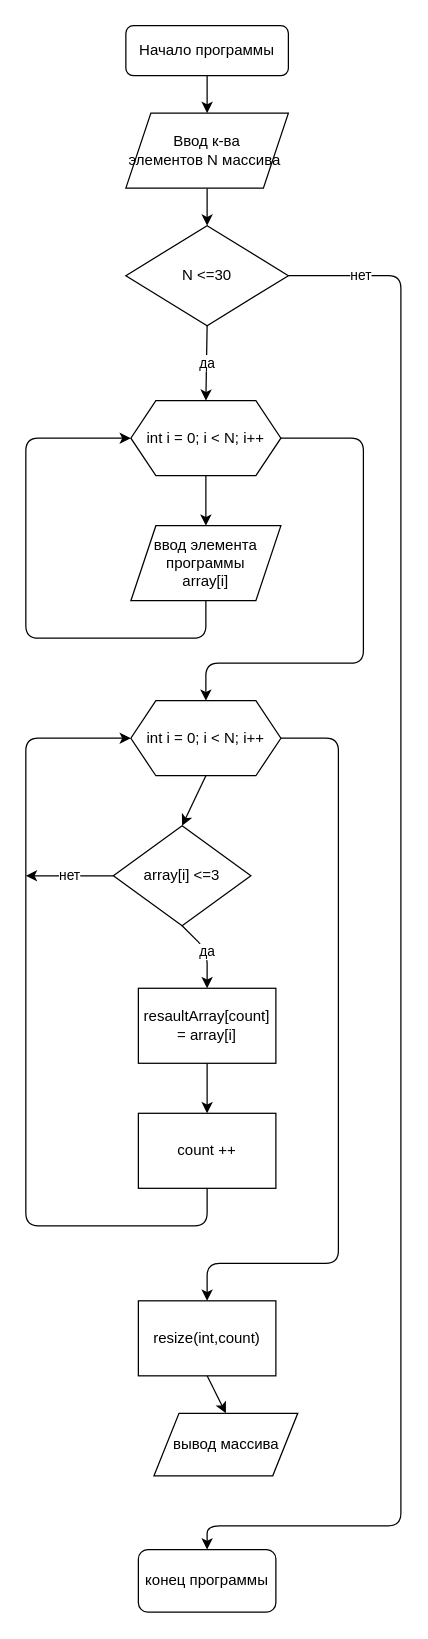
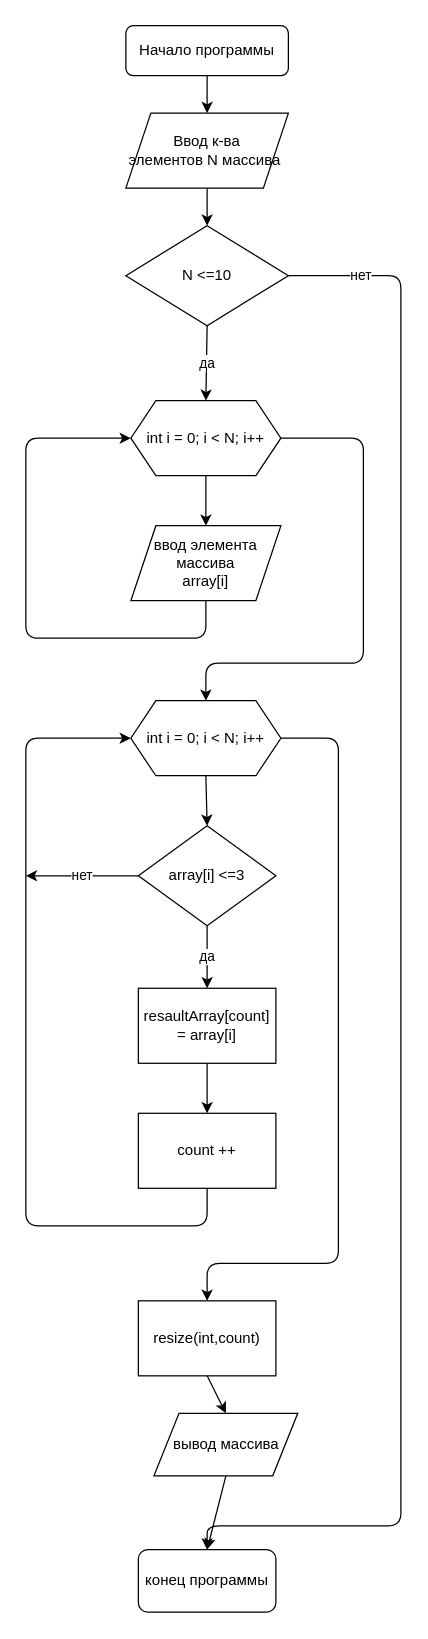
  <mxCell id="0" />
  <mxCell id="1" parent="0" />
  <mxCell id="2" style="edgeStyle=none;html=1;exitX=0.5;exitY=1;exitDx=0;exitDy=0;entryX=0.5;entryY=0;entryDx=0;entryDy=0;" parent="1" source="3" target="5" edge="1"><mxGeometry relative="1" as="geometry" /></mxCell>
  <mxCell id="3" value="Начало программы" style="rounded=1;whiteSpace=wrap;html=1;" parent="1" vertex="1"><mxGeometry x="100" y="20" width="130" height="40" as="geometry" /></mxCell>
  <mxCell id="4" style="edgeStyle=none;html=1;exitX=0.5;exitY=1;exitDx=0;exitDy=0;entryX=0.5;entryY=0;entryDx=0;entryDy=0;" parent="1" source="5" target="25" edge="1"><mxGeometry relative="1" as="geometry" /></mxCell>
  <mxCell id="5" value="Ввод к-ва &lt;br&gt;элементов N массива&amp;nbsp;" style="shape=parallelogram;perimeter=parallelogramPerimeter;whiteSpace=wrap;html=1;fixedSize=1;" parent="1" vertex="1"><mxGeometry x="100" y="90" width="130" height="60" as="geometry" /></mxCell>
  <mxCell id="6" style="edgeStyle=none;html=1;exitX=0.5;exitY=1;exitDx=0;exitDy=0;entryX=0.5;entryY=0;entryDx=0;entryDy=0;" parent="1" source="8" target="10" edge="1"><mxGeometry relative="1" as="geometry" /></mxCell>
  <mxCell id="7" style="edgeStyle=none;html=1;exitX=1;exitY=0.5;exitDx=0;exitDy=0;entryX=0.5;entryY=0;entryDx=0;entryDy=0;" parent="1" source="8" target="13" edge="1"><mxGeometry relative="1" as="geometry"><Array as="points"><mxPoint x="290" y="350" /><mxPoint x="290" y="530" /><mxPoint x="164" y="530" /></Array></mxGeometry></mxCell>
  <mxCell id="8" value="int i = 0; i &amp;lt; N; i++" style="shape=hexagon;perimeter=hexagonPerimeter2;whiteSpace=wrap;html=1;fixedSize=1;" parent="1" vertex="1"><mxGeometry x="104" y="320" width="120" height="60" as="geometry" /></mxCell>
  <mxCell id="9" style="edgeStyle=none;html=1;exitX=0.5;exitY=1;exitDx=0;exitDy=0;entryX=0;entryY=0.5;entryDx=0;entryDy=0;" parent="1" source="10" target="8" edge="1"><mxGeometry relative="1" as="geometry"><mxPoint x="140" y="530" as="targetPoint" /><Array as="points"><mxPoint x="164" y="510" /><mxPoint x="90" y="510" /><mxPoint x="20" y="510" /><mxPoint x="20" y="350" /></Array></mxGeometry></mxCell>
- <mxCell id="10" value="ввод элемента программы&lt;br&gt;array[i]" style="shape=parallelogram;perimeter=parallelogramPerimeter;whiteSpace=wrap;html=1;fixedSize=1;" parent="1" vertex="1"><mxGeometry x="104" y="420" width="120" height="60" as="geometry" /></mxCell>
+ <mxCell id="10" value="ввод элемента массива&lt;br&gt;array[i]" style="shape=parallelogram;perimeter=parallelogramPerimeter;whiteSpace=wrap;html=1;fixedSize=1;" parent="1" vertex="1"><mxGeometry x="104" y="420" width="120" height="60" as="geometry" /></mxCell>
  <mxCell id="11" style="edgeStyle=none;html=1;exitX=0.5;exitY=1;exitDx=0;exitDy=0;entryX=0.5;entryY=0;entryDx=0;entryDy=0;" parent="1" source="13" target="16" edge="1"><mxGeometry relative="1" as="geometry" /></mxCell>
  <mxCell id="12" style="edgeStyle=none;html=1;exitX=1;exitY=0.5;exitDx=0;exitDy=0;entryX=0.5;entryY=0;entryDx=0;entryDy=0;" edge="1" parent="1" source="13" target="28"><mxGeometry relative="1" as="geometry"><Array as="points"><mxPoint x="270" y="590" /><mxPoint x="270" y="820" /><mxPoint x="270" y="1010" /><mxPoint x="165" y="1010" /></Array></mxGeometry></mxCell>
  <mxCell id="13" value="int i = 0; i &amp;lt; N; i++" style="shape=hexagon;perimeter=hexagonPerimeter2;whiteSpace=wrap;html=1;fixedSize=1;" parent="1" vertex="1"><mxGeometry x="104" y="560" width="120" height="60" as="geometry" /></mxCell>
  <mxCell id="14" value="да" style="edgeStyle=none;html=1;exitX=0.5;exitY=1;exitDx=0;exitDy=0;entryX=0.5;entryY=0;entryDx=0;entryDy=0;" parent="1" source="16" edge="1"><mxGeometry relative="1" as="geometry"><mxPoint x="165" y="790" as="targetPoint" /><Array as="points"><mxPoint x="165" y="760" /></Array></mxGeometry></mxCell>
  <mxCell id="15" value="нет" style="edgeStyle=none;html=1;exitX=0;exitY=0.5;exitDx=0;exitDy=0;" parent="1" source="16" edge="1"><mxGeometry relative="1" as="geometry"><mxPoint x="20" y="700" as="targetPoint" /></mxGeometry></mxCell>
- <mxCell id="16" value="array[i] &amp;lt;=3" style="rhombus;whiteSpace=wrap;html=1;" parent="1" vertex="1"><mxGeometry x="90" y="660" width="110" height="80" as="geometry" /></mxCell>
+ <mxCell id="16" value="array[i] &amp;lt;=3" style="rhombus;whiteSpace=wrap;html=1;" parent="1" vertex="1"><mxGeometry x="110" y="660" width="110" height="80" as="geometry" /></mxCell>
  <mxCell id="17" style="edgeStyle=none;html=1;entryX=0;entryY=0.5;entryDx=0;entryDy=0;exitX=0.5;exitY=1;exitDx=0;exitDy=0;" parent="1" target="13" edge="1" source="26"><mxGeometry relative="1" as="geometry"><mxPoint x="104" y="970" as="sourcePoint" /><Array as="points"><mxPoint x="165" y="980" /><mxPoint x="20" y="980" /><mxPoint x="20" y="880" /><mxPoint x="20" y="590" /></Array></mxGeometry></mxCell>
  <mxCell id="18" value="конец программы" style="rounded=1;whiteSpace=wrap;html=1;" parent="1" vertex="1"><mxGeometry x="110" y="1239" width="110" height="50" as="geometry" /></mxCell>
  <mxCell id="19" style="edgeStyle=none;html=1;exitX=0.5;exitY=1;exitDx=0;exitDy=0;entryX=0.5;entryY=0;entryDx=0;entryDy=0;" edge="1" parent="1" source="20" target="26"><mxGeometry relative="1" as="geometry" /></mxCell>
  <mxCell id="20" value="resaultArray[count] = array[i]" style="rounded=0;whiteSpace=wrap;html=1;" parent="1" vertex="1"><mxGeometry x="110" y="790" width="110" height="60" as="geometry" /></mxCell>
+ <mxCell id="21" style="edgeStyle=none;html=1;exitX=0.5;exitY=1;exitDx=0;exitDy=0;entryX=0.5;entryY=0;entryDx=0;entryDy=0;" parent="1" source="22" target="18" edge="1"><mxGeometry relative="1" as="geometry" /></mxCell>
  <mxCell id="22" value="вывод массива" style="shape=parallelogram;perimeter=parallelogramPerimeter;whiteSpace=wrap;html=1;fixedSize=1;" parent="1" vertex="1"><mxGeometry x="122.5" y="1130" width="115" height="50" as="geometry" /></mxCell>
  <mxCell id="23" value="да" style="edgeStyle=none;html=1;exitX=0.5;exitY=1;exitDx=0;exitDy=0;entryX=0.5;entryY=0;entryDx=0;entryDy=0;" parent="1" source="25" target="8" edge="1"><mxGeometry relative="1" as="geometry" /></mxCell>
  <mxCell id="24" value="нет" style="edgeStyle=none;html=1;exitX=1;exitY=0.5;exitDx=0;exitDy=0;entryX=0.5;entryY=0;entryDx=0;entryDy=0;" parent="1" source="25" target="18" edge="1"><mxGeometry x="-0.908" relative="1" as="geometry"><mxPoint x="330" y="1030" as="targetPoint" /><Array as="points"><mxPoint x="320" y="220" /><mxPoint x="320" y="1220" /><mxPoint x="165" y="1220" /></Array><mxPoint as="offset" /></mxGeometry></mxCell>
- <mxCell id="25" value="N &amp;lt;=30" style="rhombus;whiteSpace=wrap;html=1;" parent="1" vertex="1"><mxGeometry x="100" y="180" width="130" height="80" as="geometry" /></mxCell>
+ <mxCell id="25" value="N &amp;lt;=10" style="rhombus;whiteSpace=wrap;html=1;" parent="1" vertex="1"><mxGeometry x="100" y="180" width="130" height="80" as="geometry" /></mxCell>
  <mxCell id="26" value="count ++" style="rounded=0;whiteSpace=wrap;html=1;" vertex="1" parent="1"><mxGeometry x="110" y="890" width="110" height="60" as="geometry" /></mxCell>
  <mxCell id="27" style="edgeStyle=none;html=1;exitX=0.5;exitY=1;exitDx=0;exitDy=0;entryX=0.5;entryY=0;entryDx=0;entryDy=0;" edge="1" parent="1" source="28" target="22"><mxGeometry relative="1" as="geometry" /></mxCell>
  <mxCell id="28" value="resize(int,count)" style="rounded=0;whiteSpace=wrap;html=1;" vertex="1" parent="1"><mxGeometry x="110" y="1040" width="110" height="60" as="geometry" /></mxCell>
